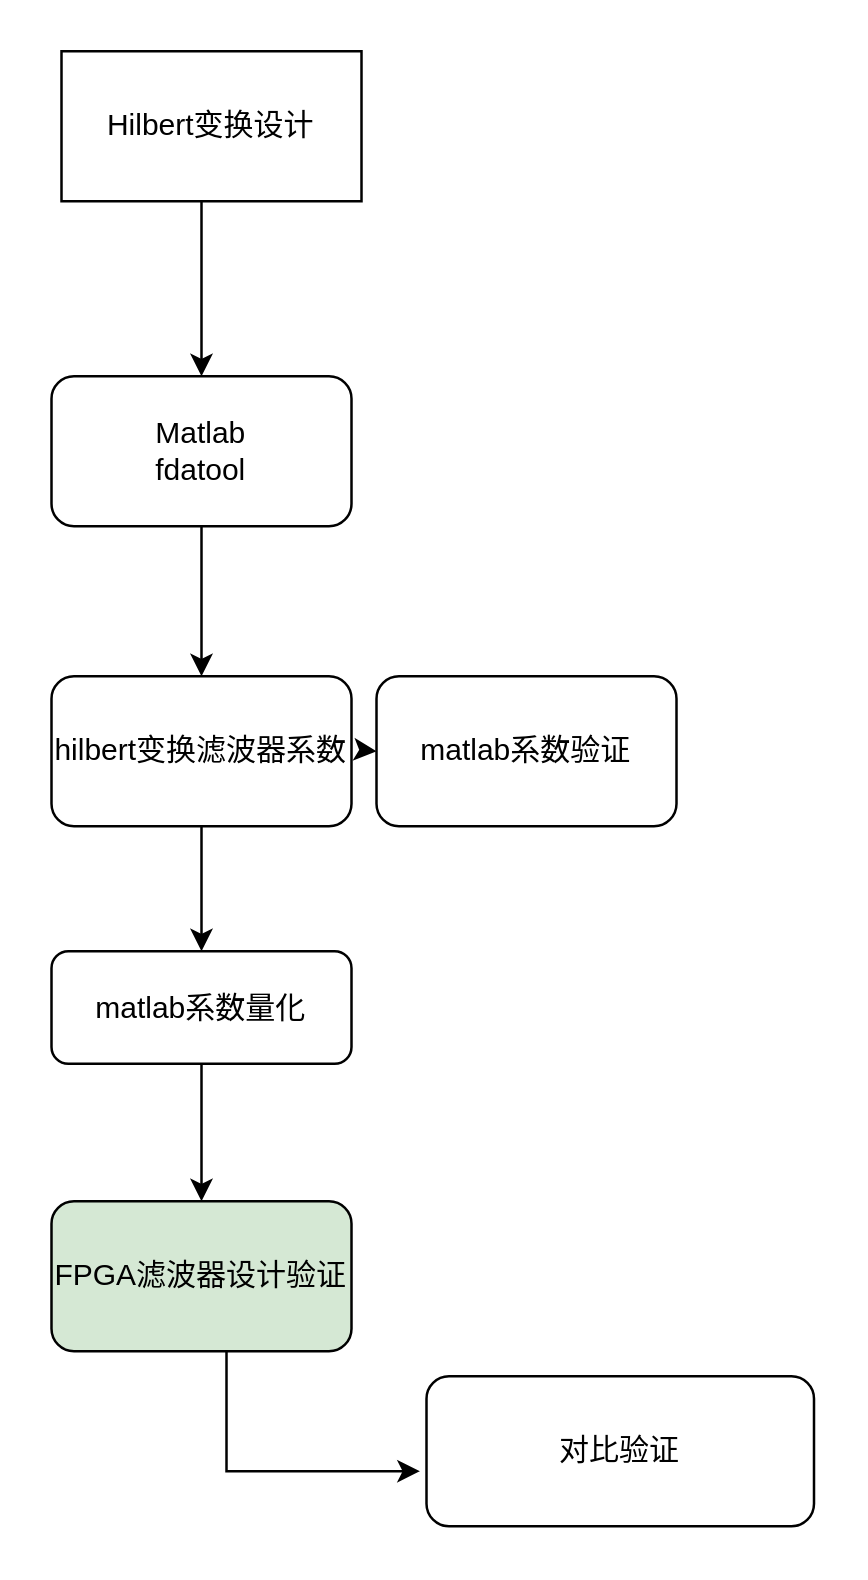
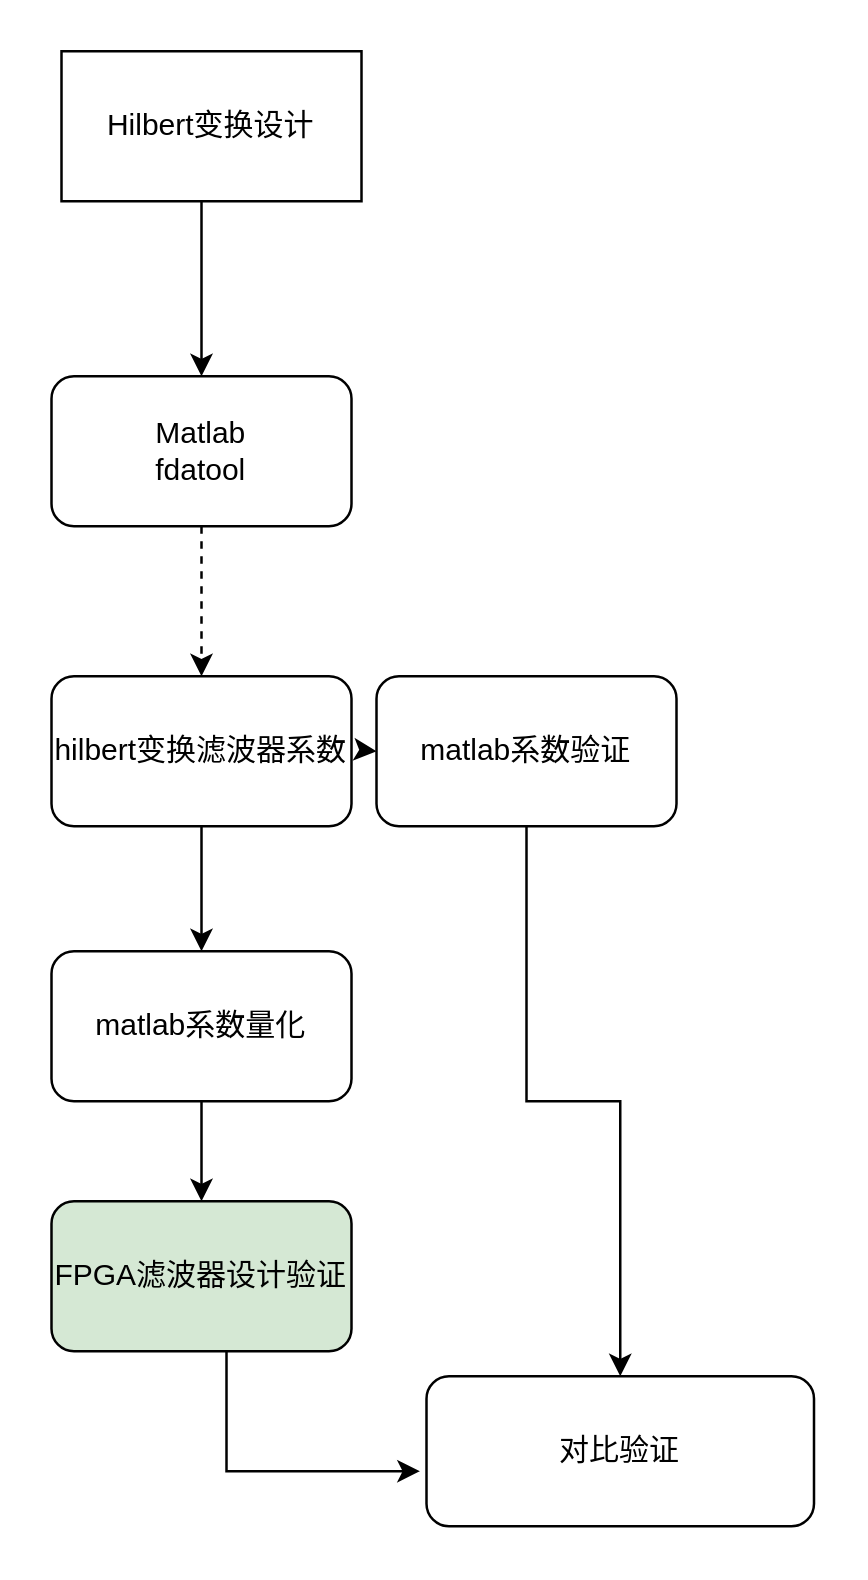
  <mxCell id="0" />
  <mxCell id="1" parent="0" />
  <mxCell id="2" value="Hilbert变换设计" style="rounded=0;whiteSpace=wrap;html=1;" vertex="1" parent="1"><mxGeometry x="24" y="20" width="120" height="60" as="geometry" /></mxCell>
  <mxCell id="3" value="" style="endArrow=classic;html=1;" edge="1" parent="1"><mxGeometry width="50" height="50" relative="1" as="geometry"><mxPoint x="80" y="80" as="sourcePoint" /><mxPoint x="80" y="150" as="targetPoint" /></mxGeometry></mxCell>
- <mxCell id="4" style="edgeStyle=orthogonalEdgeStyle;rounded=0;orthogonalLoop=1;jettySize=auto;html=1;exitX=0.5;exitY=1;exitDx=0;exitDy=0;" edge="1" parent="1" source="5" target="7"><mxGeometry relative="1" as="geometry" /></mxCell>
+ <mxCell id="4" style="edgeStyle=orthogonalEdgeStyle;rounded=0;orthogonalLoop=1;jettySize=auto;html=1;exitX=0.5;exitY=1;exitDx=0;exitDy=0;dashed=1;" edge="1" parent="1" source="5" target="7"><mxGeometry relative="1" as="geometry" /></mxCell>
  <mxCell id="5" value="Matlab&lt;br&gt;fdatool" style="rounded=1;whiteSpace=wrap;html=1;" vertex="1" parent="1"><mxGeometry x="20" y="150" width="120" height="60" as="geometry" /></mxCell>
  <mxCell id="6" style="edgeStyle=orthogonalEdgeStyle;rounded=0;orthogonalLoop=1;jettySize=auto;html=1;exitX=0.5;exitY=1;exitDx=0;exitDy=0;" edge="1" parent="1" source="7" target="9"><mxGeometry relative="1" as="geometry" /></mxCell>
  <mxCell id="7" value="hilbert变换滤波器系数" style="rounded=1;whiteSpace=wrap;html=1;" vertex="1" parent="1"><mxGeometry x="20" y="270" width="120" height="60" as="geometry" /></mxCell>
  <mxCell id="8" style="edgeStyle=orthogonalEdgeStyle;rounded=0;orthogonalLoop=1;jettySize=auto;html=1;exitX=0.5;exitY=1;exitDx=0;exitDy=0;entryX=0.5;entryY=0;entryDx=0;entryDy=0;" edge="1" parent="1" source="9" target="14"><mxGeometry relative="1" as="geometry" /></mxCell>
- <mxCell id="9" value="matlab系数量化" style="rounded=1;whiteSpace=wrap;html=1;" vertex="1" parent="1"><mxGeometry x="20" y="380" width="120" height="45" as="geometry" /></mxCell>
+ <mxCell id="9" value="matlab系数量化" style="rounded=1;whiteSpace=wrap;html=1;" vertex="1" parent="1"><mxGeometry x="20" y="380" width="120" height="60" as="geometry" /></mxCell>
+ <mxCell id="10" style="edgeStyle=orthogonalEdgeStyle;rounded=0;orthogonalLoop=1;jettySize=auto;html=1;exitX=0.5;exitY=1;exitDx=0;exitDy=0;entryX=0.5;entryY=0;entryDx=0;entryDy=0;" edge="1" parent="1" source="11" target="15"><mxGeometry relative="1" as="geometry" /></mxCell>
  <mxCell id="11" value="matlab系数验证" style="rounded=1;whiteSpace=wrap;html=1;" vertex="1" parent="1"><mxGeometry x="150" y="270" width="120" height="60" as="geometry" /></mxCell>
  <mxCell id="12" value="" style="endArrow=classic;html=1;entryX=0;entryY=0.5;entryDx=0;entryDy=0;" edge="1" parent="1" target="11"><mxGeometry width="50" height="50" relative="1" as="geometry"><mxPoint x="144" y="299.5" as="sourcePoint" /><mxPoint x="224" y="299.5" as="targetPoint" /></mxGeometry></mxCell>
  <mxCell id="13" style="edgeStyle=orthogonalEdgeStyle;rounded=0;orthogonalLoop=1;jettySize=auto;html=1;entryX=-0.017;entryY=0.633;entryDx=0;entryDy=0;entryPerimeter=0;" edge="1" parent="1" source="14" target="15"><mxGeometry relative="1" as="geometry"><Array as="points"><mxPoint x="90" y="588" /></Array></mxGeometry></mxCell>
  <mxCell id="14" value="FPGA滤波器设计验证" style="rounded=1;whiteSpace=wrap;html=1;fillColor=#d5e8d4;" vertex="1" parent="1"><mxGeometry x="20" y="480" width="120" height="60" as="geometry" /></mxCell>
  <mxCell id="15" value="对比验证" style="rounded=1;whiteSpace=wrap;html=1;" vertex="1" parent="1"><mxGeometry x="170" y="550" width="155" height="60" as="geometry" /></mxCell>
